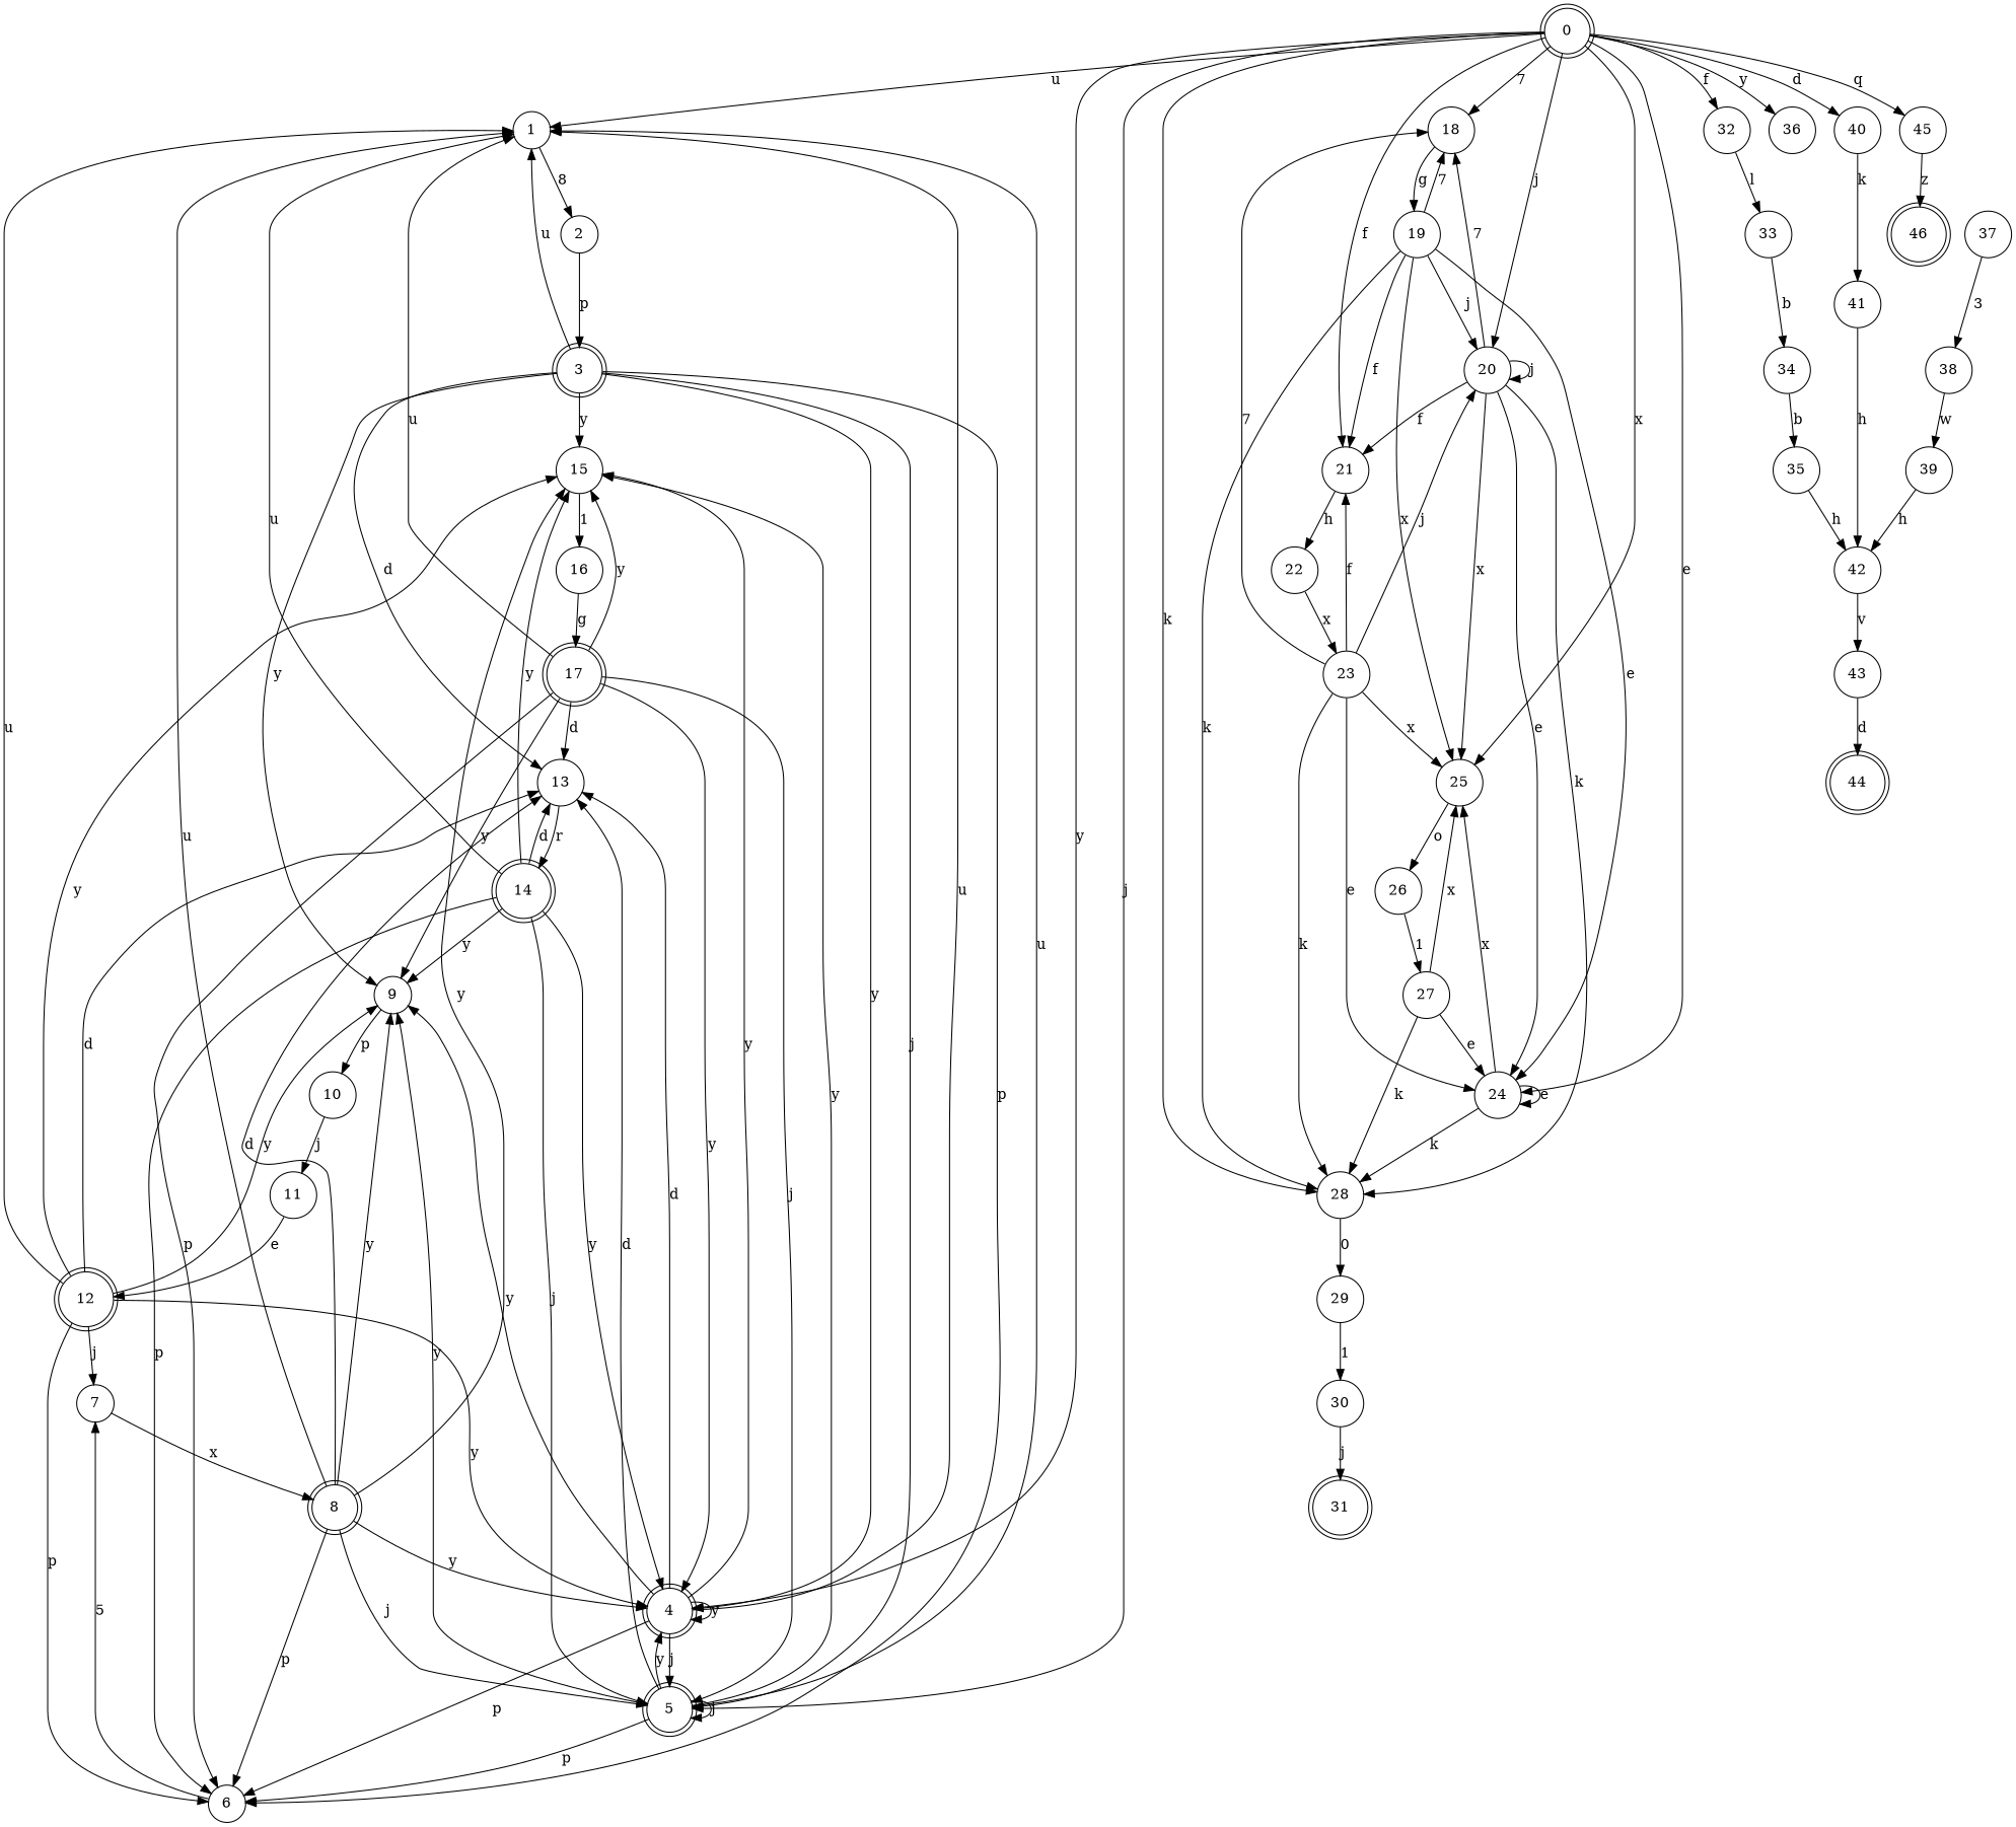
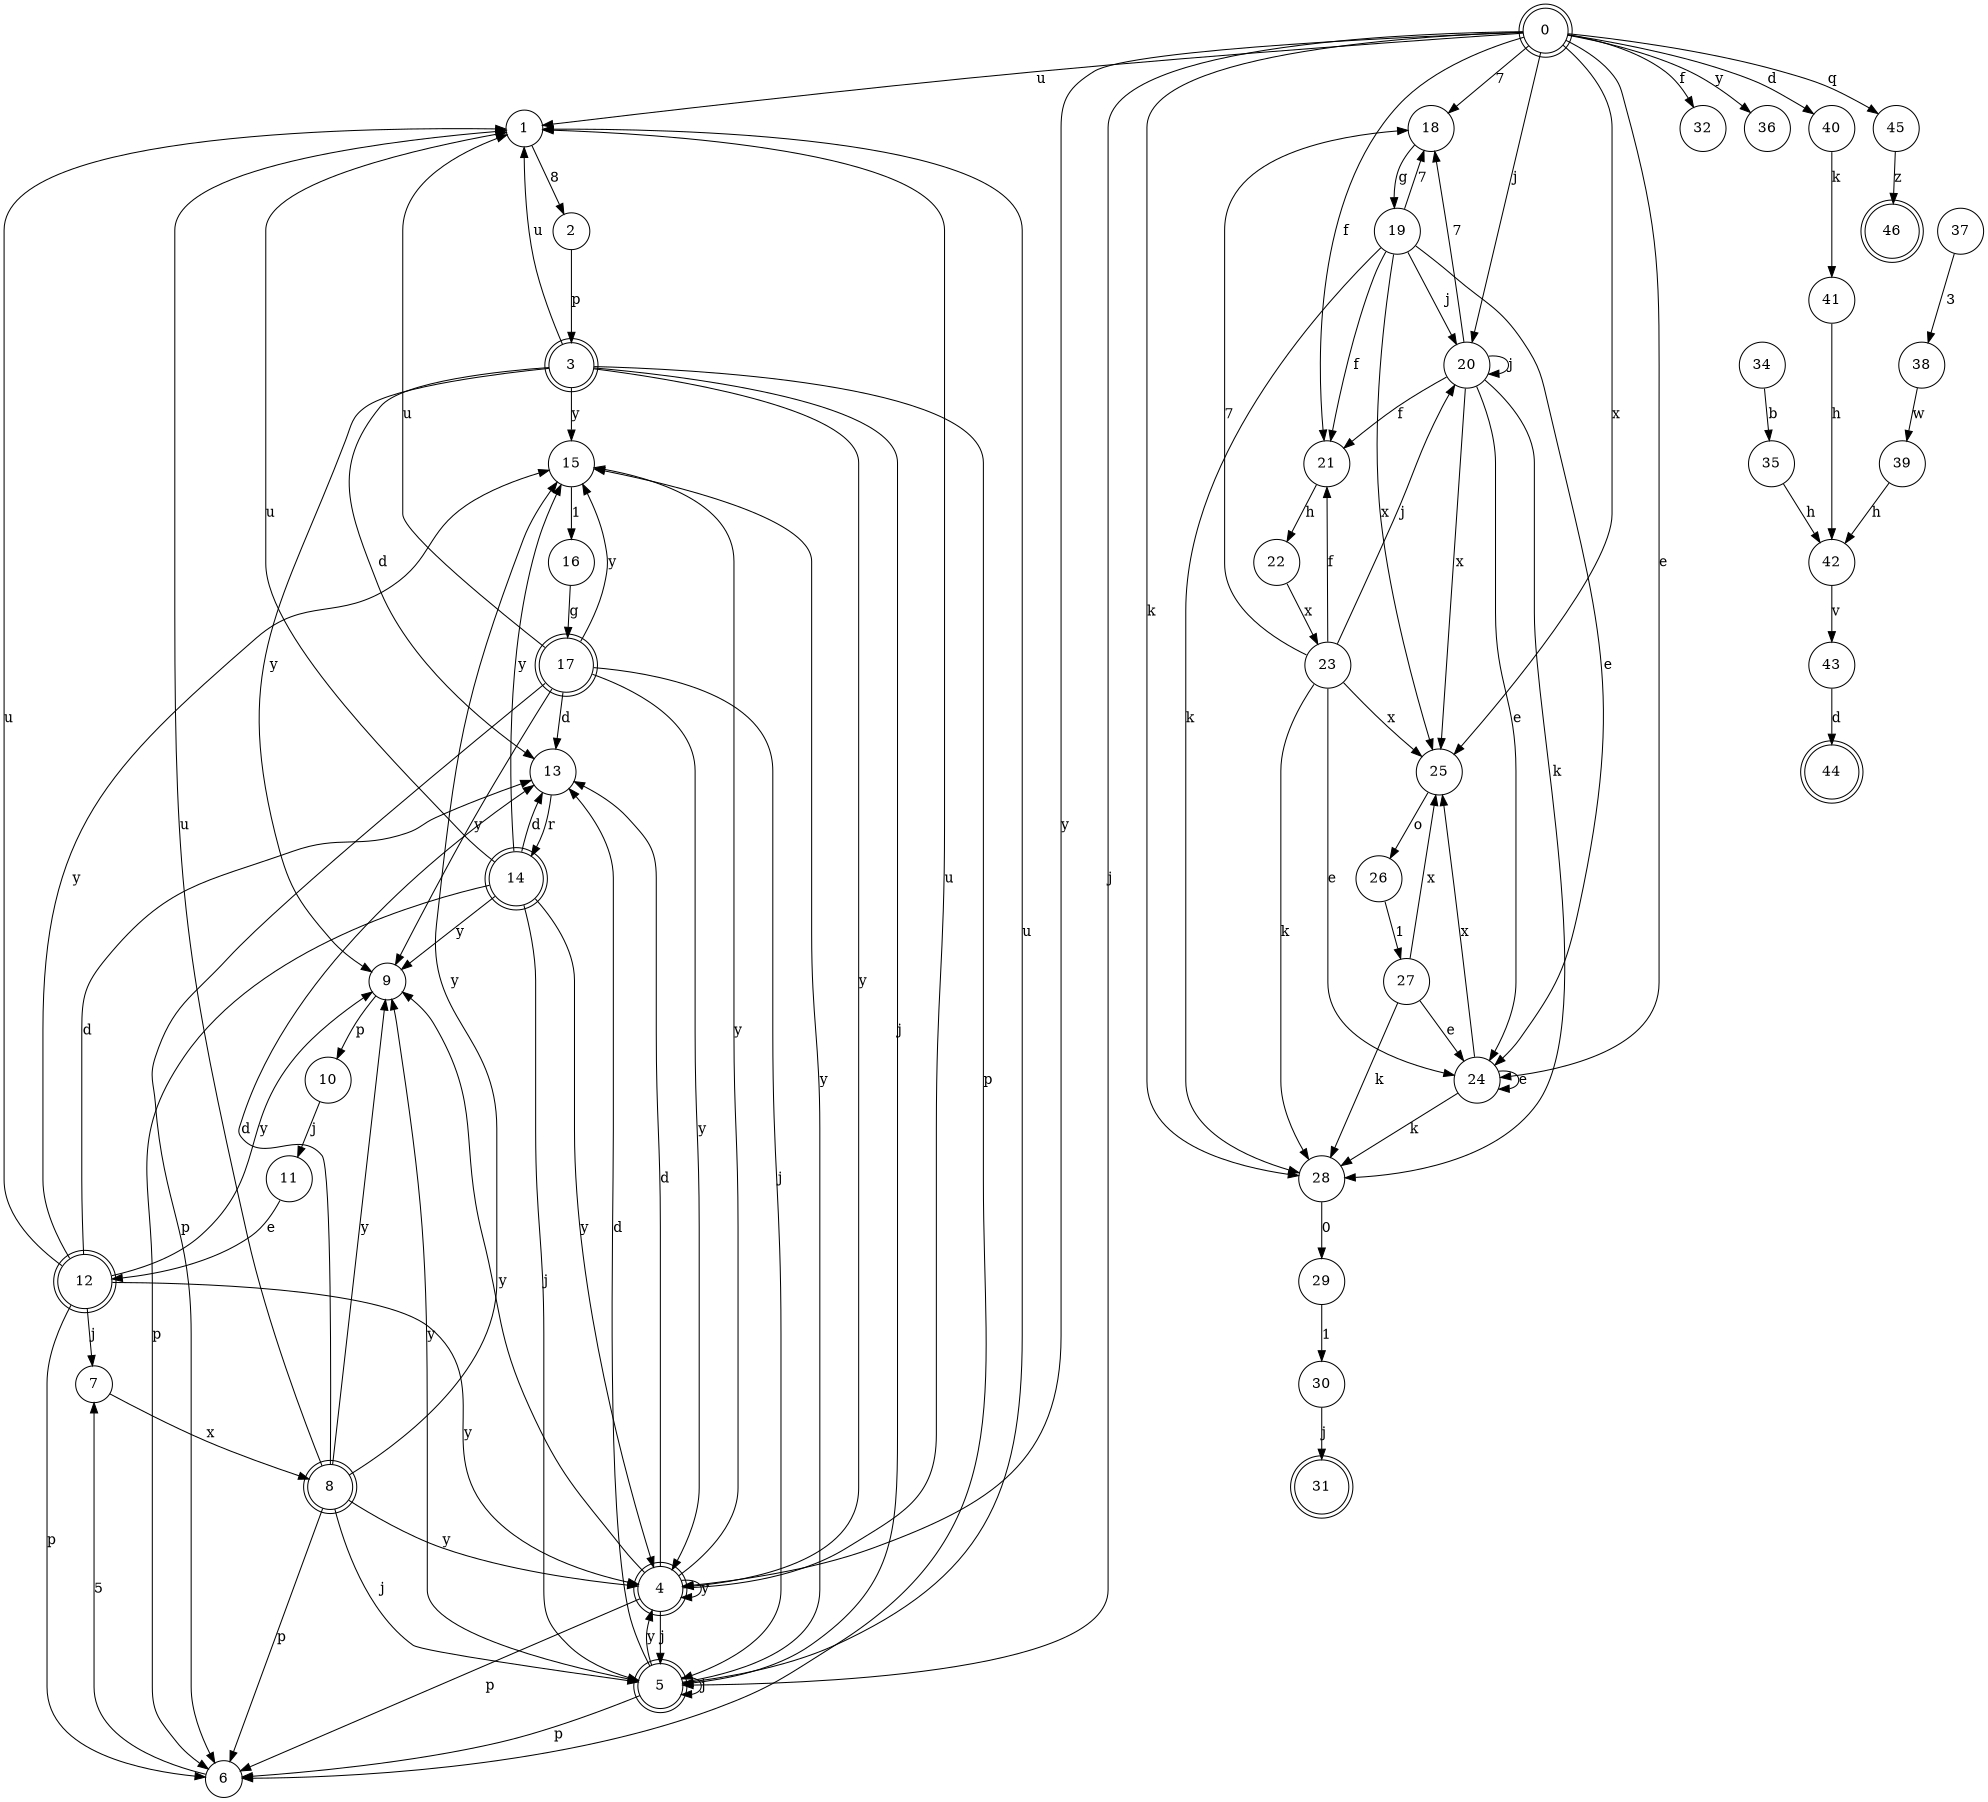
  digraph {
    node [shape=circle]
    0 [shape=doublecircle]
    1
    4 [shape=doublecircle]
    5 [shape=doublecircle]
    18
    20
    21
    24
    25
    28
    32
    36
    40
    45
    2
    6
    9
    13
    15
    19
    22
    26
    29
-   33
    41
    46 [shape=doublecircle]
    3 [shape=doublecircle]
    7
    10
    14 [shape=doublecircle]
    16
    8 [shape=doublecircle]
    11
    12 [shape=doublecircle]
    17 [shape=doublecircle]
    23
    27
    30
    31 [shape=doublecircle]
    34
    35
    42
    43
    37
    38
    39
    44 [shape=doublecircle]
    0 -> 1 [label=u]
    0 -> 4 [label=y]
    0 -> 5 [label=j]
    0 -> 18 [label=7]
    0 -> 20 [label=j]
    0 -> 21 [label=f]
    0 -> 24 [label=e]
    0 -> 25 [label=x]
    0 -> 28 [label=k]
    0 -> 32 [label=f]
    0 -> 36 [label=y]
    0 -> 40 [label=d]
    0 -> 45 [label=q]
    1 -> 2 [label=8]
    4 -> 1 [label=u]
    4 -> 4 [label=y]
    4 -> 5 [label=j]
    4 -> 6 [label=p]
    4 -> 9 [label=y]
    4 -> 13 [label=d]
    4 -> 15 [label=y]
    5 -> 1 [label=u]
    5 -> 4 [label=y]
    5 -> 5 [label=j]
    5 -> 6 [label=p]
    5 -> 9 [label=y]
    5 -> 13 [label=d]
    5 -> 15 [label=y]
    18 -> 19 [label=g]
    20 -> 18 [label=7]
    20 -> 20 [label=j]
    20 -> 21 [label=f]
    20 -> 24 [label=e]
    20 -> 25 [label=x]
    20 -> 28 [label=k]
    21 -> 22 [label=h]
    24 -> 24 [label=e]
    24 -> 25 [label=x]
    24 -> 28 [label=k]
    25 -> 26 [label=o]
    28 -> 29 [label=0]
-   32 -> 33 [label=l]
    40 -> 41 [label=k]
    45 -> 46 [label=z]
    2 -> 3 [label=p]
    6 -> 7 [label=5]
    9 -> 10 [label=p]
    13 -> 14 [label=r]
    15 -> 16 [label=1]
    19 -> 18 [label=7]
    19 -> 20 [label=j]
    19 -> 21 [label=f]
    19 -> 24 [label=e]
    19 -> 25 [label=x]
    19 -> 28 [label=k]
    22 -> 23 [label=x]
    26 -> 27 [label=1]
    29 -> 30 [label=1]
-   33 -> 34 [label=b]
    41 -> 42 [label=h]
    3 -> 1 [label=u]
    3 -> 4 [label=y]
    3 -> 5 [label=j]
    3 -> 6 [label=p]
    3 -> 9 [label=y]
    3 -> 13 [label=d]
    3 -> 15 [label=y]
    7 -> 8 [label=x]
    10 -> 11 [label=j]
    14 -> 1 [label=u]
    14 -> 4 [label=y]
    14 -> 5 [label=j]
    14 -> 6 [label=p]
    14 -> 9 [label=y]
    14 -> 13 [label=d]
    14 -> 15 [label=y]
    16 -> 17 [label=g]
    8 -> 1 [label=u]
    8 -> 4 [label=y]
    8 -> 5 [label=j]
    8 -> 6 [label=p]
    8 -> 9 [label=y]
    8 -> 13 [label=d]
    8 -> 15 [label=y]
    11 -> 12 [label=e]
    12 -> 1 [label=u]
    12 -> 4 [label=y]
    12 -> 6 [label=p]
    12 -> 9 [label=y]
    12 -> 13 [label=d]
    12 -> 15 [label=y]
    12 -> 7 [label=j]
    17 -> 1 [label=u]
    17 -> 4 [label=y]
    17 -> 5 [label=j]
    17 -> 6 [label=p]
    17 -> 9 [label=y]
    17 -> 13 [label=d]
    17 -> 15 [label=y]
    23 -> 18 [label=7]
    23 -> 20 [label=j]
    23 -> 21 [label=f]
    23 -> 24 [label=e]
    23 -> 25 [label=x]
    23 -> 28 [label=k]
    27 -> 24 [label=e]
    27 -> 25 [label=x]
    27 -> 28 [label=k]
    30 -> 31 [label=j]
    34 -> 35 [label=b]
    35 -> 42 [label=h]
    42 -> 43 [label=v]
    43 -> 44 [label=d]
    37 -> 38 [label=3]
    38 -> 39 [label=w]
    39 -> 42 [label=h]
  }
